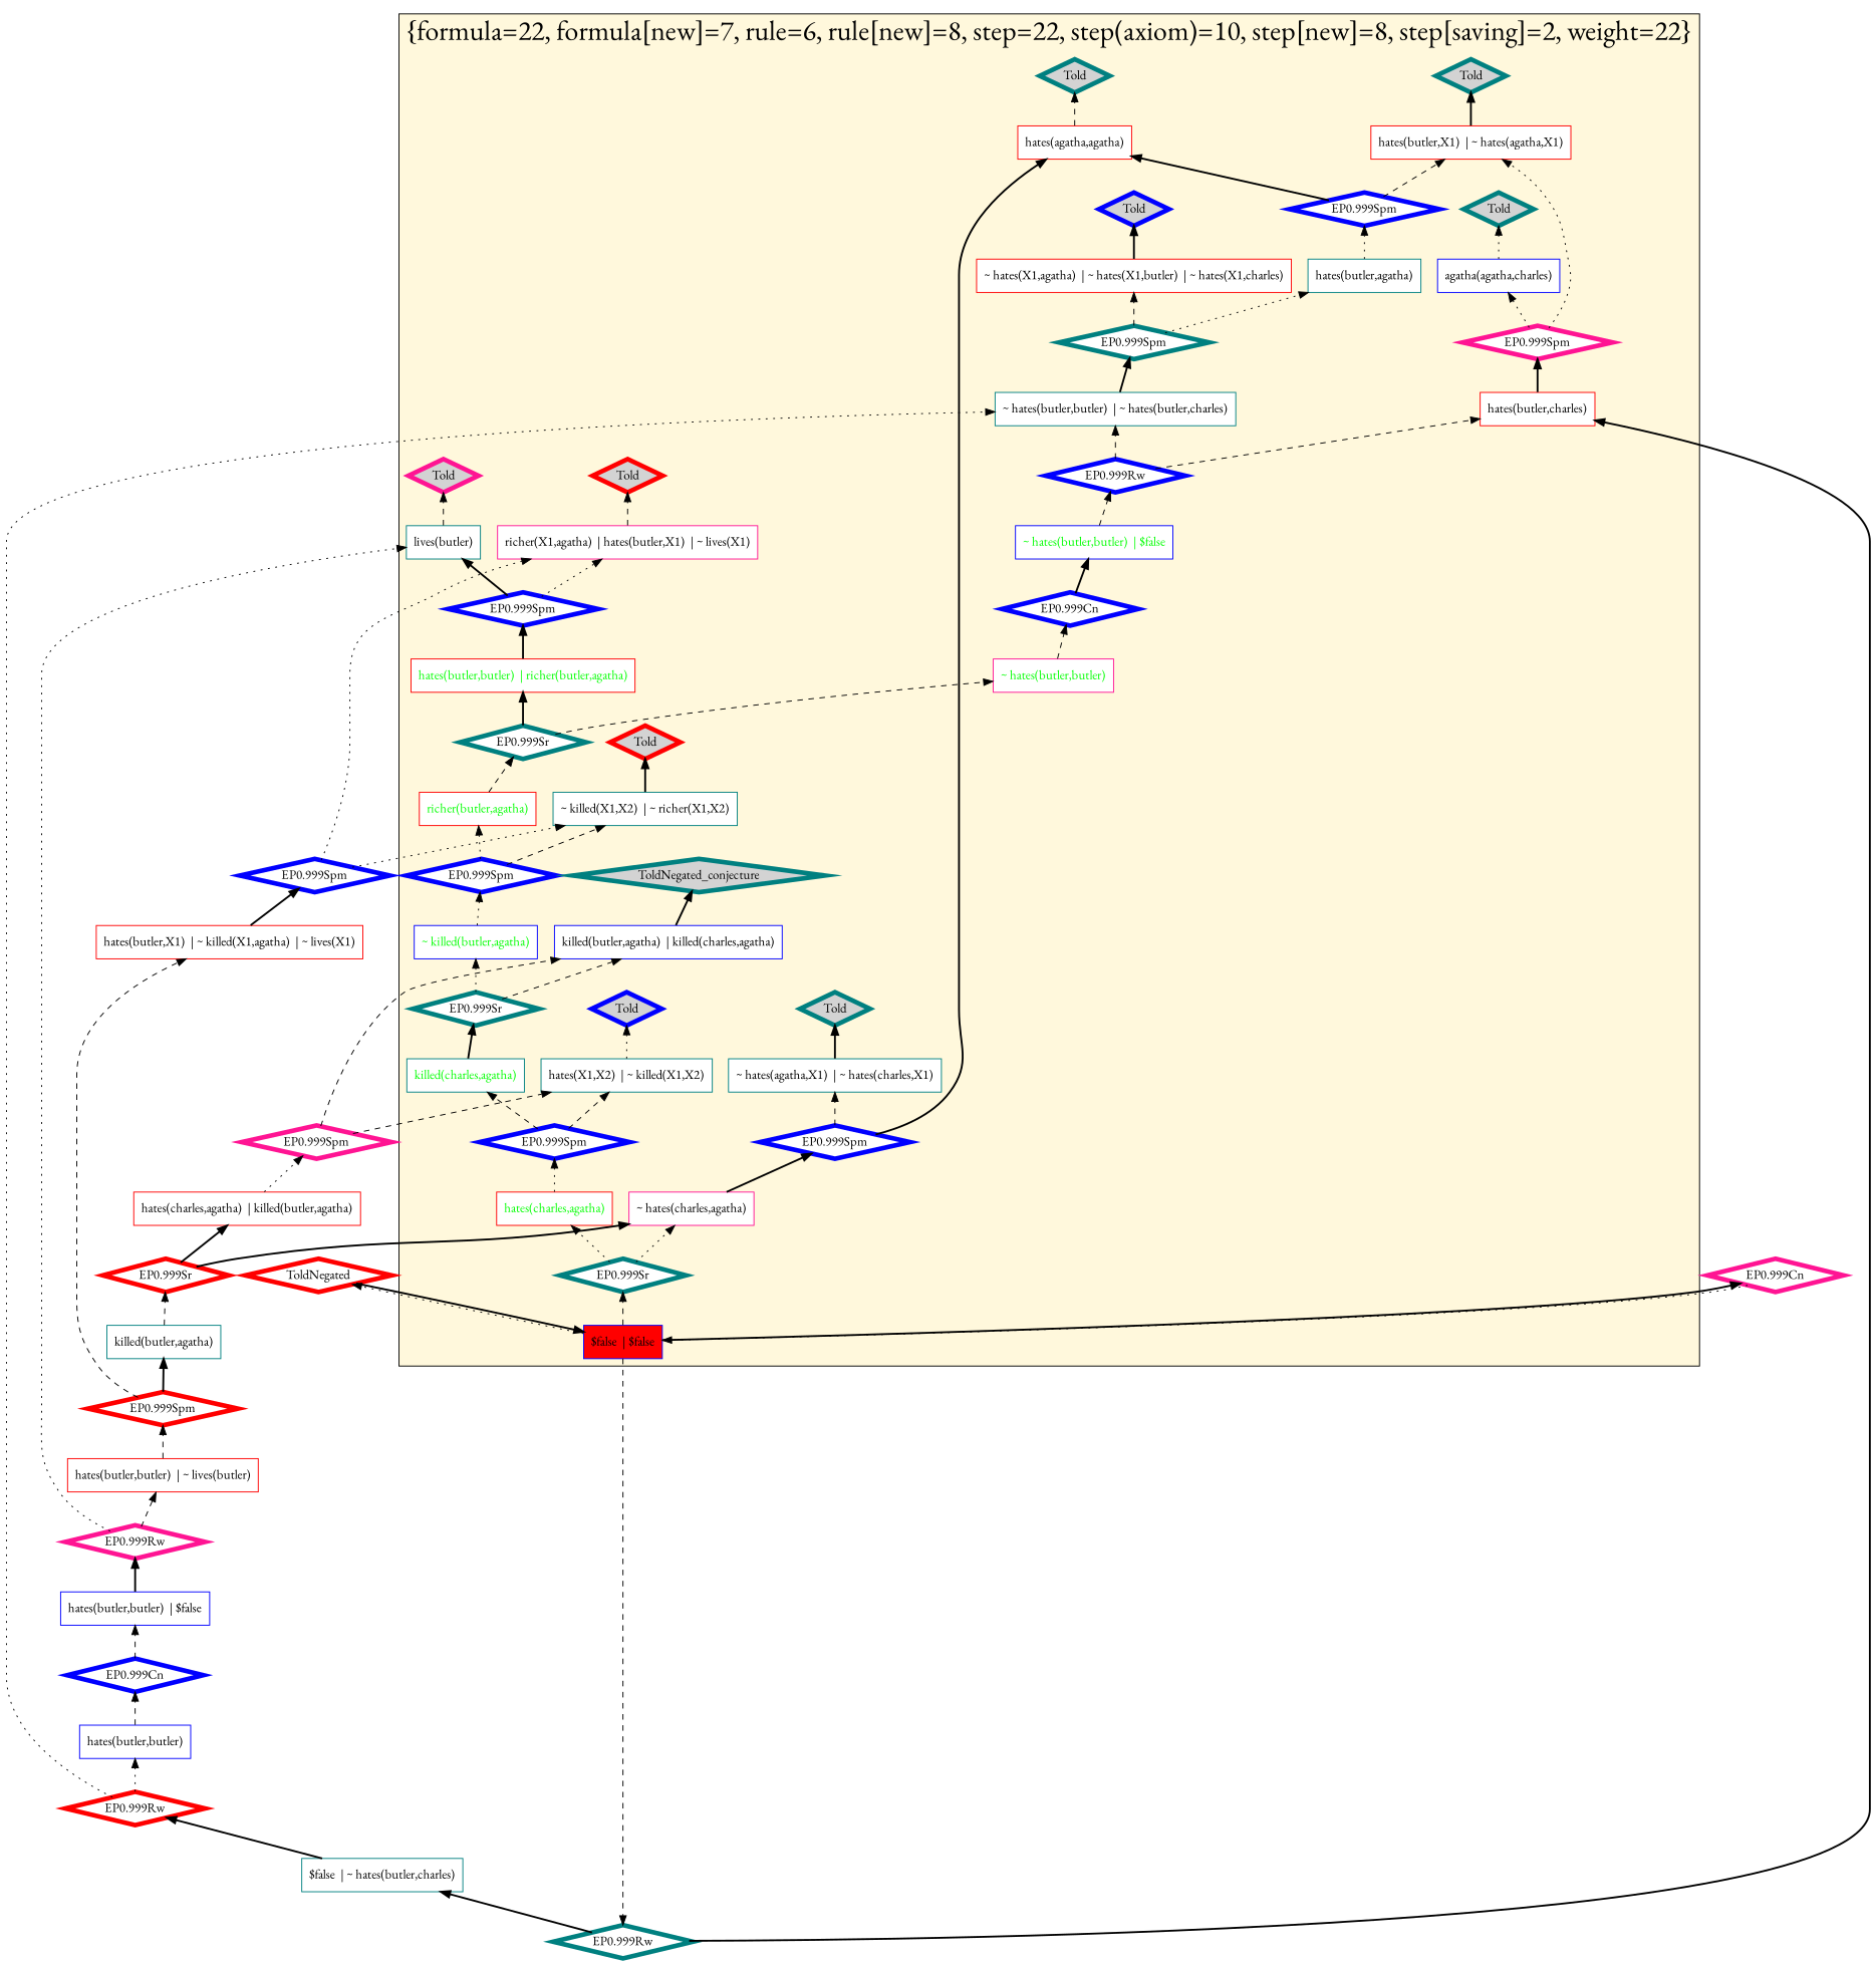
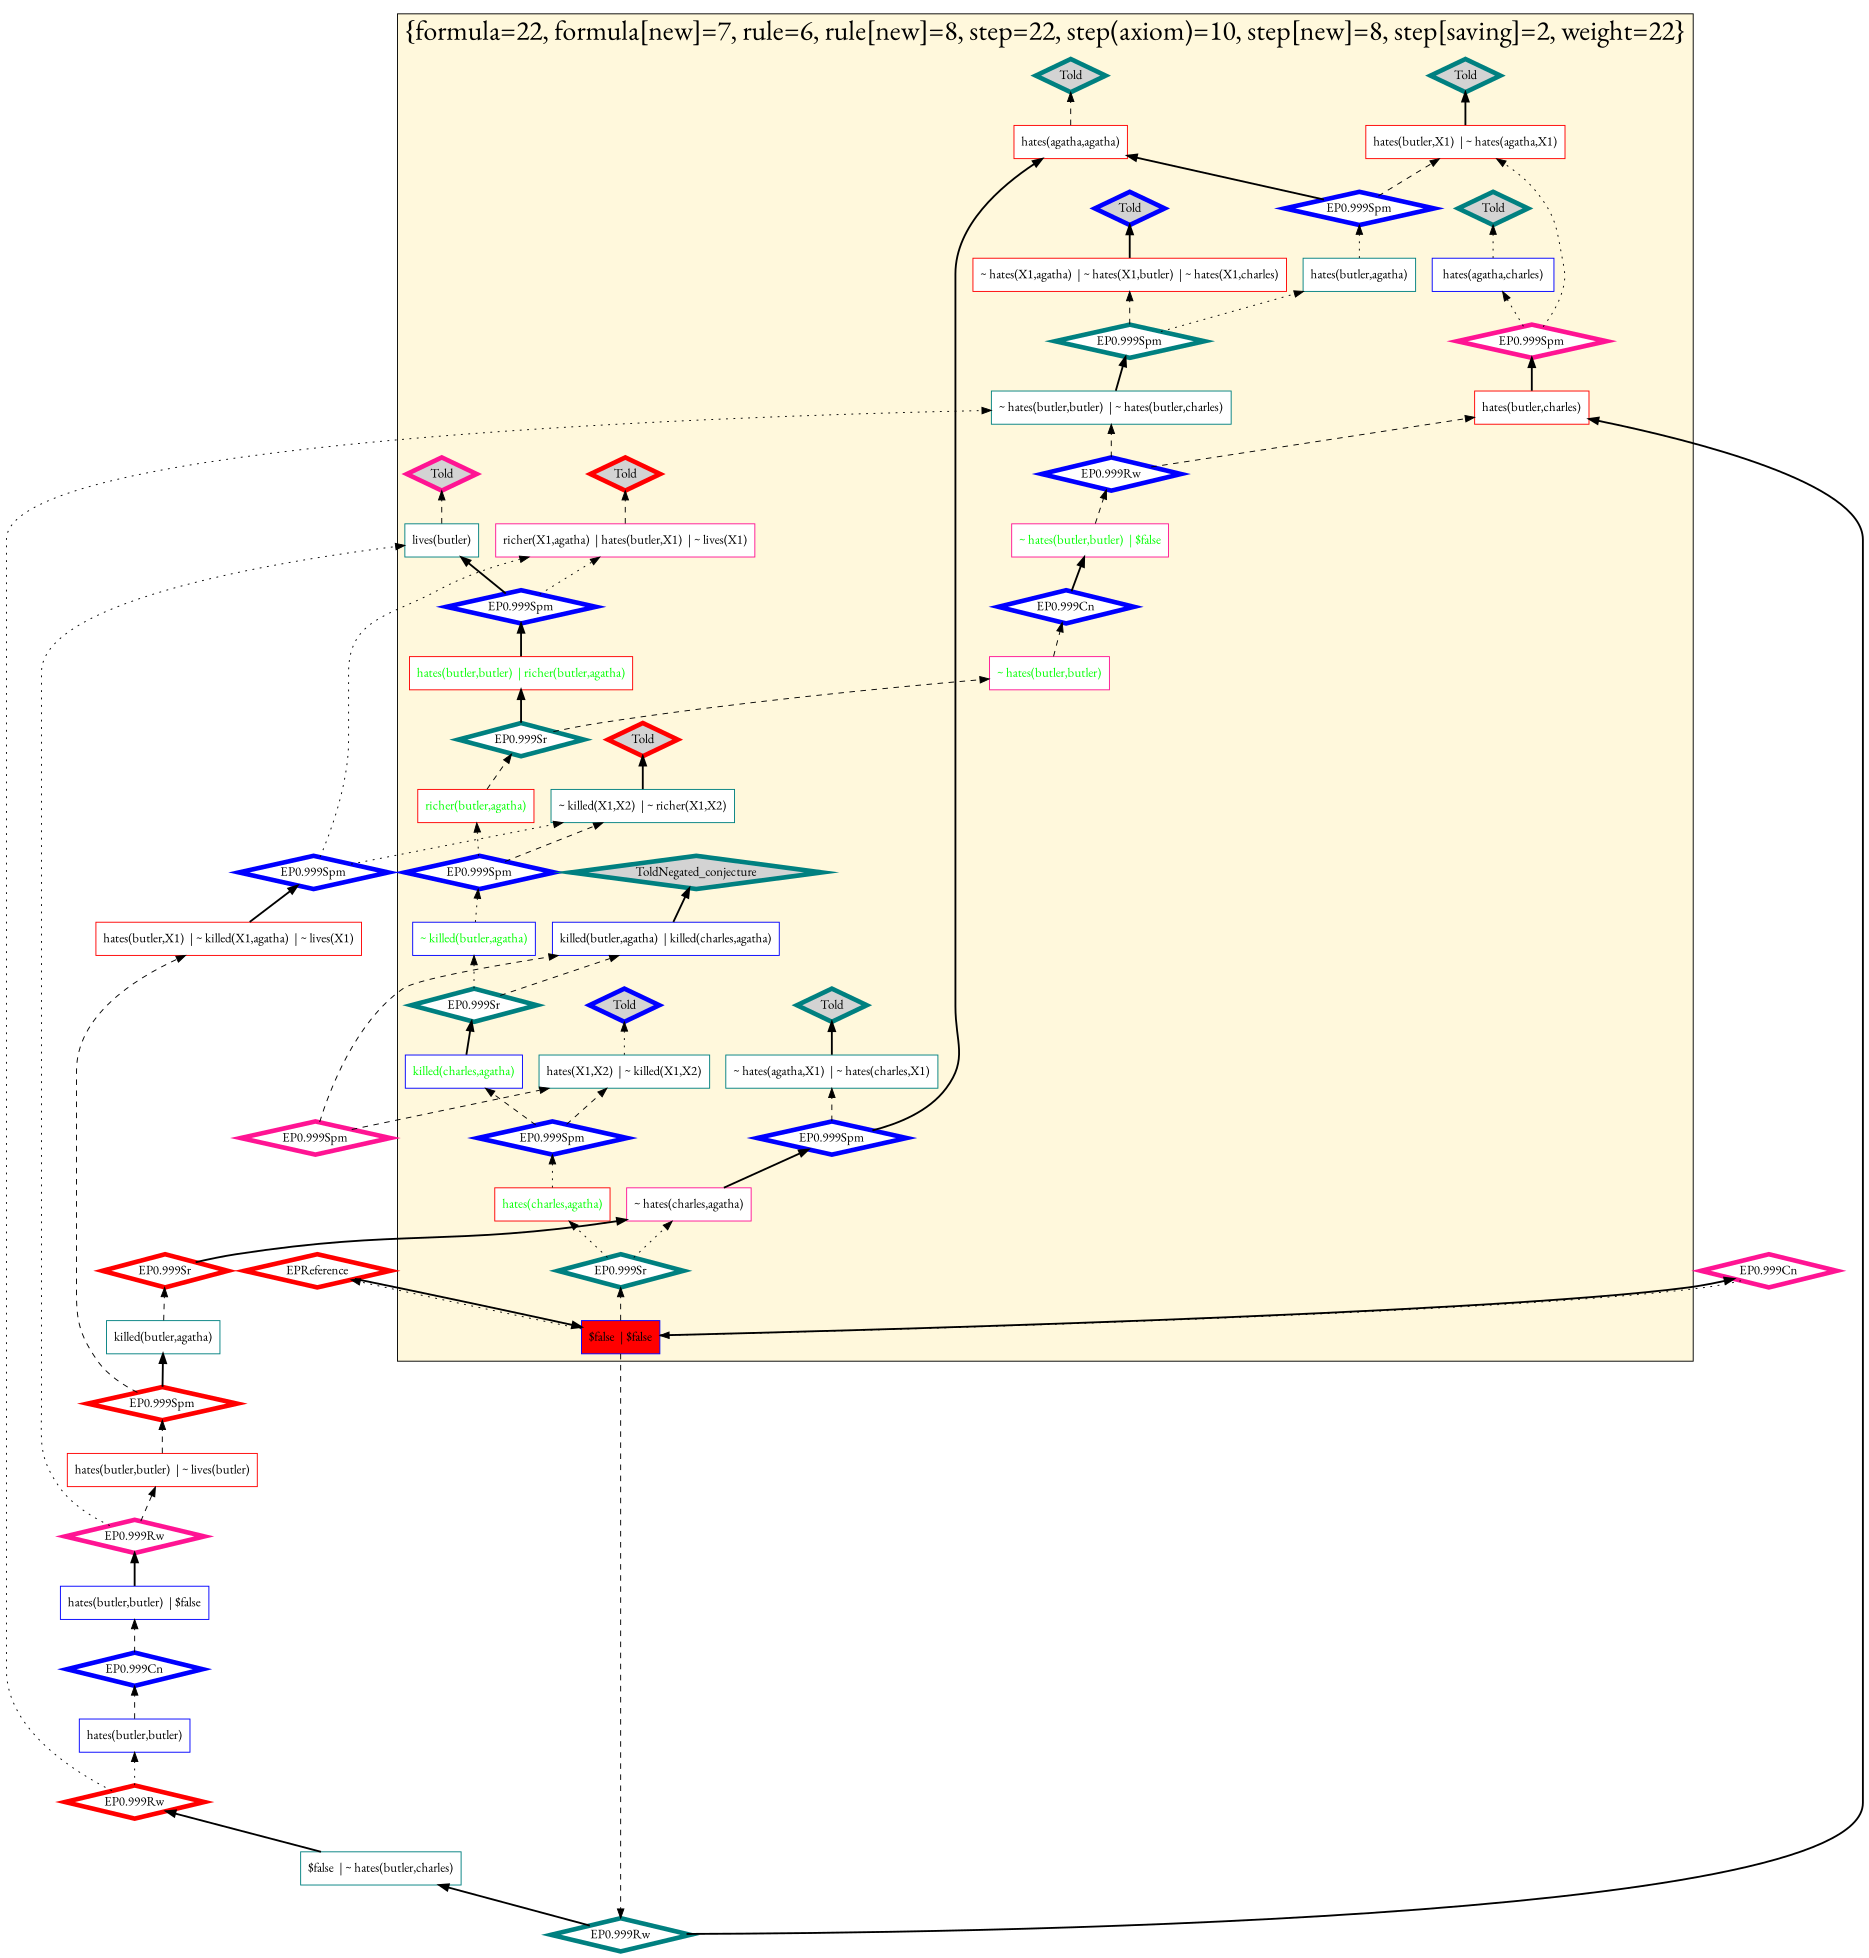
  digraph {
    fontname="EB Garamond"
    rankdir=BT
    node [color=blue fillcolor=white fontname="EB Garamond" shape=diamond style=filled penwidth=5]
    edge [fontname="EB Garamond" style=dashed]
    n1 [color=teal label="~ hates(agatha,X1)  | ~ hates(charles,X1)" shape=box penwidth=""]
    n2 [color=teal label="hates(butler,agatha)" shape=box penwidth=""]
    n3 [color=red label="hates(butler,charles)" shape=box penwidth=""]
    n4 [color=deeppink label="richer(X1,agatha)  | hates(butler,X1)  | ~ lives(X1)" shape=box penwidth=""]
    n5 [color=teal label="hates(X1,X2)  | ~ killed(X1,X2)" shape=box penwidth=""]
    n6 [color=teal label="~ killed(X1,X2)  | ~ richer(X1,X2)" shape=box penwidth=""]
    n7 [fontcolor=green label="~ killed(butler,agatha)" shape=box penwidth=""]
    n8 [color=deeppink label="~ hates(charles,agatha)" shape=box penwidth=""]
    n9 [color=teal label="~ hates(butler,butler)  | ~ hates(butler,charles)" shape=box penwidth=""]
    n10 [color=red fontcolor=green label="richer(butler,agatha)" shape=box penwidth=""]
    n11 [fillcolor=red label="$false  | $false" shape=box penwidth=""]
    n12 [color=teal label="lives(butler)" shape=box penwidth=""]
    n13 [color=red fontcolor=green label="hates(charles,agatha)" shape=box penwidth=""]
    n14 [color=red label="hates(butler,X1)  | ~ hates(agatha,X1)" shape=box penwidth=""]
-   n15 [color=teal fontcolor=green label="killed(charles,agatha)" shape=box penwidth=""]
+   n15 [fontcolor=green label="killed(charles,agatha)" shape=box penwidth=""]
    n16 [label="killed(butler,agatha)  | killed(charles,agatha)" shape=box penwidth=""]
-   n17 [label="agatha(agatha,charles)" shape=box penwidth=""]
+   n17 [label="hates(agatha,charles)" shape=box penwidth=""]
    n18 [color=red fontcolor=green label="hates(butler,butler)  | richer(butler,agatha)" shape=box penwidth=""]
    n19 [color=red label="hates(agatha,agatha)" shape=box penwidth=""]
-   n20 [fontcolor=green label="~ hates(butler,butler)  | $false" shape=box penwidth=""]
+   n20 [color=deeppink fontcolor=green label="~ hates(butler,butler)  | $false" shape=box penwidth=""]
    n21 [color=deeppink fontcolor=green label="~ hates(butler,butler)" shape=box penwidth=""]
    n22 [color=red label="~ hates(X1,agatha)  | ~ hates(X1,butler)  | ~ hates(X1,charles)" shape=box penwidth=""]
    n23 [color=deeppink fillcolor=lightgrey label=Told]
    n24 [color=teal fillcolor=lightgrey label=Told]
    n25 [label="EP0.999Spm"]
    n26 [label="EP0.999Spm"]
    n27 [label="EP0.999Spm"]
    n28 [color=red fillcolor=lightgrey label=Told]
    n29 [color=deeppink label="EP0.999Spm"]
    n30 [color=teal label="EP0.999Sr"]
    n31 [label="EP0.999Cn"]
    n32 [color=teal label="EP0.999Spm"]
    n33 [color=teal label="EP0.999Sr"]
    n34 [fillcolor=lightgrey label=Told]
    n35 [label="EP0.999Spm"]
    n36 [color=teal fillcolor=lightgrey label=Told]
    n37 [color=teal label="EP0.999Sr"]
    n38 [color=teal fillcolor=lightgrey label=Told]
    n39 [color=teal fillcolor=lightgrey label=Told]
    n40 [color=red fillcolor=lightgrey label=Told]
    n41 [label="EP0.999Rw"]
    n42 [fillcolor=lightgrey label=Told]
    n43 [label="EP0.999Spm"]
    n44 [color=teal fillcolor=lightgrey label=ToldNegated_conjecture]
    n45 [color=teal label="EP0.999Rw"]
-   n46 [color=red label=ToldNegated]
+   n46 [color=red label=EPReference]
    n47 [color=deeppink label="EP0.999Cn"]
    n48 [label="hates(butler,butler)" shape=box penwidth=""]
    n49 [label="EP0.999Cn"]
    n50 [label="hates(butler,butler)  | $false" shape=box penwidth=""]
    n51 [color=teal label="$false  | ~ hates(butler,charles)" shape=box penwidth=""]
-   n52 [color=red label="hates(charles,agatha)  | killed(butler,agatha)" shape=box penwidth=""]
    n53 [color=deeppink label="EP0.999Spm"]
    n54 [color=red label="hates(butler,butler)  | ~ lives(butler)" shape=box penwidth=""]
    n55 [color=red label="EP0.999Spm"]
    n56 [color=red label="hates(butler,X1)  | ~ killed(X1,agatha)  | ~ lives(X1)" shape=box penwidth=""]
    n57 [color=teal label="killed(butler,agatha)" shape=box penwidth=""]
    n58 [label="EP0.999Spm"]
    n59 [color=red label="EP0.999Rw"]
    n60 [color=deeppink label="EP0.999Rw"]
    n61 [color=red label="EP0.999Sr"]
    subgraph cluster_1 {
      fillcolor=cornsilk
      fontsize=30
      label="{formula=22, formula[new]=7, rule=6, rule[new]=8, step=22, step(axiom)=10, step[new]=8, step[saving]=2, weight=22}"
      labelloc=b
      style=filled
      n1
      n2
      n3
      n4
      n5
      n6
      n7
      n8
      n9
      n10
      n11
      n12
      n13
      n14
      n15
      n16
      n17
      n18
      n19
      n20
      n21
      n22
      n23
      n24
      n25
      n26
      n27
      n28
      n29
      n30
      n31
      n32
      n33
      n34
      n35
      n36
      n37
      n38
      n39
      n40
      n41
      n42
      n43
      n44
    }
    n1 -> n38 [style=bold]
    n2 -> n27 [style=dotted]
    n3 -> n29 [style=bold]
    n4 -> n28
    n5 -> n34 [style=dotted]
    n6 -> n40 [style=bold]
    n7 -> n25 [style=dotted]
    n8 -> n43 [style=bold]
    n9 -> n32 [style=bold]
    n10 -> n30
    n11 -> n33
    n11 -> n45
    n11 -> n46 [style=dotted]
    n11 -> n47 [style=bold]
    n12 -> n23
    n13 -> n26 [style=dotted]
    n14 -> n36 [style=bold]
    n15 -> n37 [style=bold]
    n16 -> n44 [style=bold]
    n17 -> n39 [style=dotted]
    n18 -> n35 [style=bold]
    n19 -> n24
    n20 -> n41
    n21 -> n31
    n22 -> n42 [style=bold]
    n25 -> n6
    n25 -> n10 [style=dotted]
    n26 -> n5
    n26 -> n15
    n27 -> n14
    n27 -> n19 [style=bold]
    n29 -> n14 [style=dotted]
    n29 -> n17 [style=dotted]
    n30 -> n18 [style=bold]
    n30 -> n21
    n31 -> n20 [style=bold]
    n32 -> n2 [style=dotted]
    n32 -> n22
    n33 -> n8 [style=dotted]
    n33 -> n13 [style=dotted]
    n35 -> n4 [style=dotted]
    n35 -> n12 [style=bold]
    n37 -> n7 [style=dotted]
    n37 -> n16
    n41 -> n3
    n41 -> n9
    n43 -> n1
    n43 -> n19 [style=bold]
    n45 -> n3 [style=bold]
    n45 -> n51 [style=bold]
    n46 -> n11 [style=bold]
    n47 -> n11 [style=dotted]
    n48 -> n49
    n49 -> n50
    n50 -> n60 [style=bold]
    n51 -> n59 [style=bold]
-   n52 -> n53 [style=dotted]
    n53 -> n5
    n53 -> n16
    n54 -> n55
    n55 -> n56
    n55 -> n57 [style=bold]
    n56 -> n58 [style=bold]
    n57 -> n61
    n58 -> n4 [style=dotted]
    n58 -> n6 [style=dotted]
    n59 -> n9 [style=dotted]
    n59 -> n48 [style=dotted]
    n60 -> n12 [style=dotted]
    n60 -> n54
    n61 -> n8 [style=bold]
-   n61 -> n52 [style=bold]
  }
